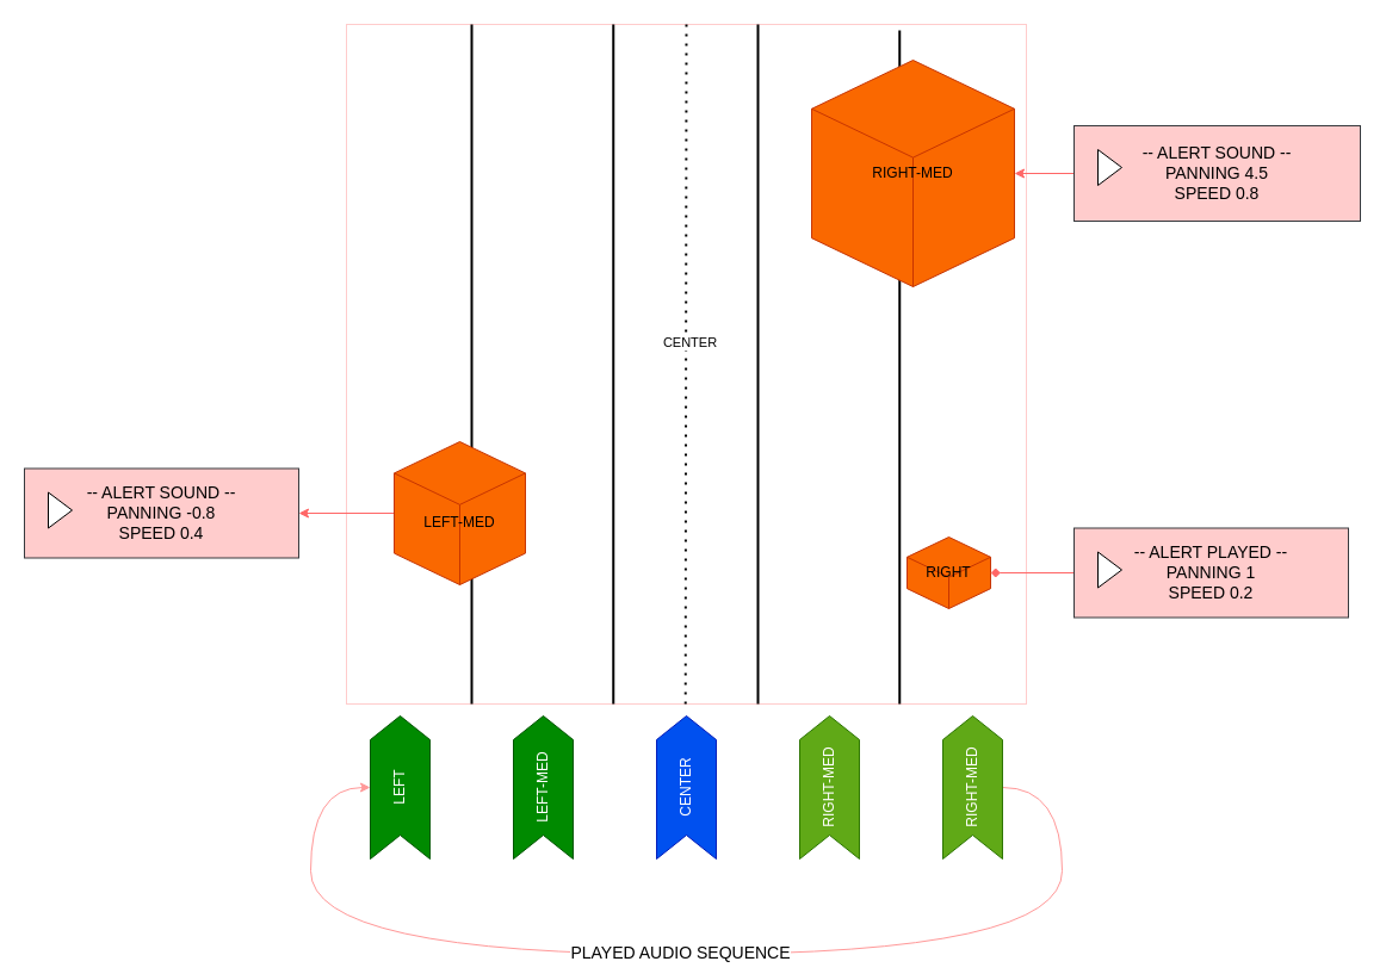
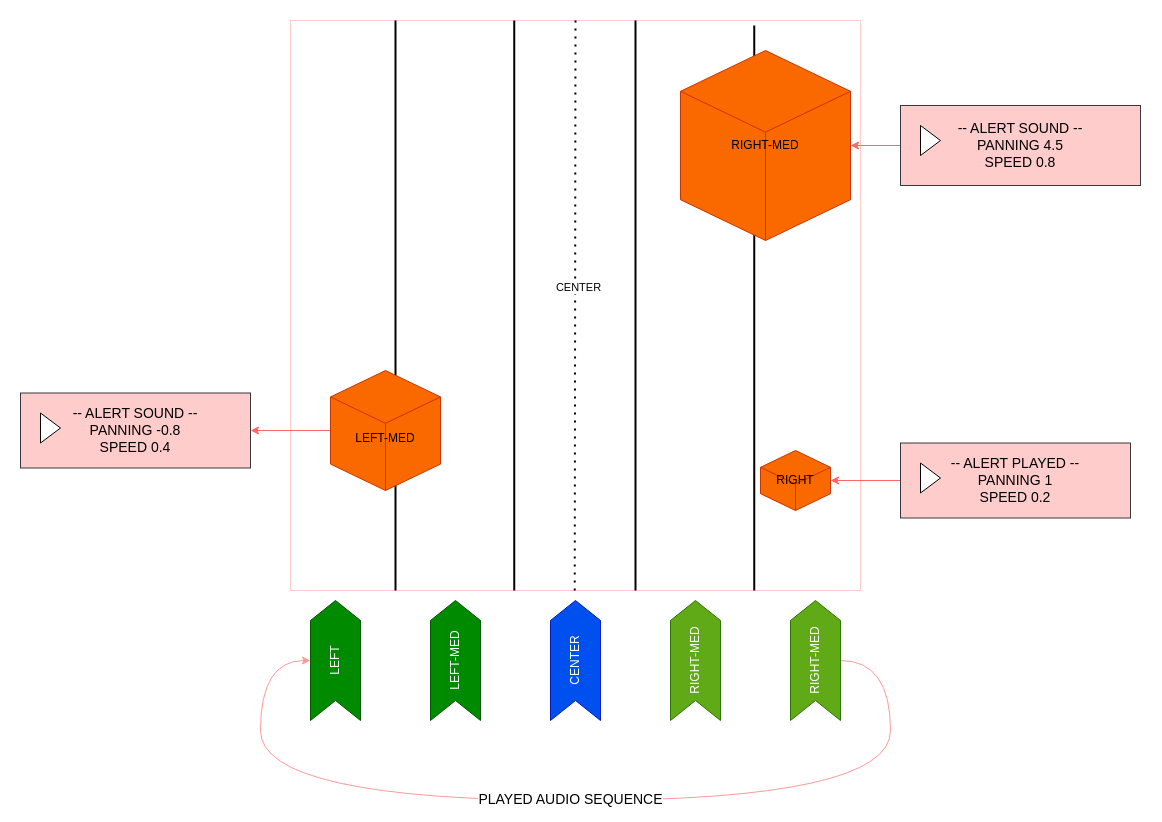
  <mxCell id="0" />
  <mxCell id="1" parent="0" />
  <mxCell id="2" value="" style="whiteSpace=wrap;html=1;aspect=fixed;strokeColor=#FFCCCC;" parent="1" vertex="1"><mxGeometry x="290" y="20" width="570" height="570" as="geometry" /></mxCell>
  <mxCell id="3" value="LEFT" style="shape=step;perimeter=stepPerimeter;whiteSpace=wrap;html=1;fixedSize=1;fillColor=#008a00;strokeColor=#005700;rotation=-90;fontColor=#ffffff;" parent="1" vertex="1"><mxGeometry x="275" y="635" width="120" height="50" as="geometry" /></mxCell>
  <mxCell id="4" value="" style="endArrow=none;dashed=1;html=1;dashPattern=1 3;strokeWidth=2;rounded=0;entryX=0.5;entryY=0;entryDx=0;entryDy=0;" parent="1" edge="1" target="2"><mxGeometry width="50" height="50" relative="1" as="geometry"><mxPoint x="574.23" y="590" as="sourcePoint" /><mxPoint x="574" y="30" as="targetPoint" /></mxGeometry></mxCell>
  <mxCell id="5" value="CENTER" style="edgeLabel;html=1;align=center;verticalAlign=middle;resizable=0;points=[];" parent="4" vertex="1" connectable="0"><mxGeometry x="0.07" y="-3" relative="1" as="geometry"><mxPoint y="1" as="offset" /></mxGeometry></mxCell>
  <mxCell id="6" value="" style="endArrow=none;html=1;strokeWidth=2;rounded=0;" edge="1" parent="1"><mxGeometry width="50" height="50" relative="1" as="geometry"><mxPoint x="395" y="590" as="sourcePoint" /><mxPoint x="395" y="20" as="targetPoint" /></mxGeometry></mxCell>
  <mxCell id="7" value="" style="endArrow=none;html=1;strokeWidth=2;rounded=0;" edge="1" parent="1"><mxGeometry width="50" height="50" relative="1" as="geometry"><mxPoint x="753.75" y="590" as="sourcePoint" /><mxPoint x="753.75" y="25" as="targetPoint" /></mxGeometry></mxCell>
  <mxCell id="8" value="" style="endArrow=none;html=1;strokeWidth=2;rounded=0;" edge="1" parent="1"><mxGeometry width="50" height="50" relative="1" as="geometry"><mxPoint x="635" y="590" as="sourcePoint" /><mxPoint x="635" y="20" as="targetPoint" /></mxGeometry></mxCell>
  <mxCell id="9" value="" style="endArrow=none;html=1;strokeWidth=2;rounded=0;" edge="1" parent="1"><mxGeometry width="50" height="50" relative="1" as="geometry"><mxPoint x="513.75" y="590" as="sourcePoint" /><mxPoint x="513.75" y="20" as="targetPoint" /></mxGeometry></mxCell>
  <mxCell id="10" value="LEFT-MED" style="shape=step;perimeter=stepPerimeter;whiteSpace=wrap;html=1;fixedSize=1;fillColor=#008a00;strokeColor=#005700;rotation=-90;fontColor=#ffffff;" vertex="1" parent="1"><mxGeometry x="395" y="635" width="120" height="50" as="geometry" /></mxCell>
  <mxCell id="11" value="CENTER" style="shape=step;perimeter=stepPerimeter;whiteSpace=wrap;html=1;fixedSize=1;rotation=-90;fillColor=#0050ef;fontColor=#ffffff;strokeColor=#001DBC;" vertex="1" parent="1"><mxGeometry x="515" y="635" width="120" height="50" as="geometry" /></mxCell>
  <mxCell id="12" value="RIGHT-MED" style="shape=step;perimeter=stepPerimeter;whiteSpace=wrap;html=1;fixedSize=1;fillColor=#60a917;strokeColor=#2D7600;rotation=-90;fontColor=#ffffff;" vertex="1" parent="1"><mxGeometry x="635" y="635" width="120" height="50" as="geometry" /></mxCell>
  <mxCell id="13" style="edgeStyle=orthogonalEdgeStyle;rounded=0;orthogonalLoop=1;jettySize=auto;html=1;entryX=0.5;entryY=0;entryDx=0;entryDy=0;curved=1;strokeColor=#FF9999;" edge="1" parent="1" source="15" target="3"><mxGeometry relative="1" as="geometry"><Array as="points"><mxPoint x="890" y="660" /><mxPoint x="890" y="800" /><mxPoint x="260" y="800" /><mxPoint x="260" y="660" /></Array></mxGeometry></mxCell>
  <mxCell id="14" value="&lt;font style=&quot;font-size: 14px;&quot;&gt;PLAYED AUDIO SEQUENCE&lt;/font&gt;" style="edgeLabel;html=1;align=center;verticalAlign=middle;resizable=0;points=[];" vertex="1" connectable="0" parent="13"><mxGeometry x="0.011" y="-2" relative="1" as="geometry"><mxPoint as="offset" /></mxGeometry></mxCell>
  <mxCell id="15" value="RIGHT-MED" style="shape=step;perimeter=stepPerimeter;whiteSpace=wrap;html=1;fixedSize=1;fillColor=#60a917;strokeColor=#2D7600;rotation=-90;fontColor=#ffffff;" vertex="1" parent="1"><mxGeometry x="755" y="635" width="120" height="50" as="geometry" /></mxCell>
  <mxCell id="16" style="edgeStyle=orthogonalEdgeStyle;rounded=0;orthogonalLoop=1;jettySize=auto;html=1;entryX=1;entryY=0.5;entryDx=0;entryDy=0;strokeColor=#FF6666;" edge="1" parent="1" source="17" target="26"><mxGeometry relative="1" as="geometry" /></mxCell>
  <mxCell id="17" value="&lt;div&gt;&lt;br&gt;&lt;/div&gt;LEFT-MED" style="html=1;whiteSpace=wrap;shape=isoCube2;backgroundOutline=1;isoAngle=15;fillColor=#fa6800;fontColor=#000000;strokeColor=#C73500;" vertex="1" parent="1"><mxGeometry x="330" y="370" width="110" height="120" as="geometry" /></mxCell>
  <mxCell id="18" value="RIGHT-MED" style="html=1;whiteSpace=wrap;shape=isoCube2;backgroundOutline=1;isoAngle=15;fillColor=#fa6800;fontColor=#000000;strokeColor=#C73500;" vertex="1" parent="1"><mxGeometry x="680" y="50" width="170" height="190" as="geometry" /></mxCell>
  <mxCell id="19" value="RIGHT" style="html=1;whiteSpace=wrap;shape=isoCube2;backgroundOutline=1;isoAngle=15;fillColor=#fa6800;fontColor=#000000;strokeColor=#C73500;" vertex="1" parent="1"><mxGeometry x="760" y="450" width="70" height="60" as="geometry" /></mxCell>
  <mxCell id="20" style="edgeStyle=orthogonalEdgeStyle;rounded=0;orthogonalLoop=1;jettySize=auto;html=1;strokeColor=#FF6666;" edge="1" parent="1" source="21" target="18"><mxGeometry relative="1" as="geometry" /></mxCell>
  <mxCell id="21" value="-- ALERT SOUND --&lt;br style=&quot;font-size: 14px;&quot;&gt;PANNING&amp;nbsp;&lt;span style=&quot;background-color: initial;&quot;&gt;4.5&lt;br&gt;SPEED 0.8&lt;/span&gt;" style="html=1;whiteSpace=wrap;container=1;recursiveResize=0;collapsible=0;fontSize=14;fillColor=#ffcccc;strokeColor=#36393d;" vertex="1" parent="1"><mxGeometry x="900" y="105" width="240" height="80" as="geometry" /></mxCell>
  <mxCell id="22" value="" style="triangle;html=1;whiteSpace=wrap;" vertex="1" parent="21"><mxGeometry x="20" y="20" width="20" height="30" as="geometry" /></mxCell>
- <mxCell id="23" value="" style="edgeStyle=orthogonalEdgeStyle;rounded=0;orthogonalLoop=1;jettySize=auto;html=1;strokeColor=#FF6666;endArrow=diamond;" edge="1" parent="1" source="24" target="19"><mxGeometry relative="1" as="geometry" /></mxCell>
+ <mxCell id="23" value="" style="edgeStyle=orthogonalEdgeStyle;rounded=0;orthogonalLoop=1;jettySize=auto;html=1;strokeColor=#FF6666;" edge="1" parent="1" source="24" target="19"><mxGeometry relative="1" as="geometry" /></mxCell>
  <mxCell id="24" value="-- ALERT PLAYED --&lt;br style=&quot;font-size: 14px;&quot;&gt;PANNING 1&lt;div&gt;SPEED 0.2&lt;/div&gt;" style="html=1;whiteSpace=wrap;container=1;recursiveResize=0;collapsible=0;fontSize=14;fillColor=#ffcccc;strokeColor=#36393d;" vertex="1" parent="1"><mxGeometry x="900" y="442.5" width="230" height="75" as="geometry" /></mxCell>
  <mxCell id="25" value="" style="triangle;html=1;whiteSpace=wrap;" vertex="1" parent="24"><mxGeometry x="20" y="20" width="20" height="30" as="geometry" /></mxCell>
  <mxCell id="26" value="-- ALERT SOUND --&lt;br style=&quot;font-size: 14px;&quot;&gt;PANNING -0.8&lt;br&gt;SPEED 0.4" style="html=1;whiteSpace=wrap;container=1;recursiveResize=0;collapsible=0;fontSize=14;fillColor=#ffcccc;strokeColor=#36393d;" vertex="1" parent="1"><mxGeometry x="20" y="392.5" width="230" height="75" as="geometry" /></mxCell>
  <mxCell id="27" value="" style="triangle;html=1;whiteSpace=wrap;" vertex="1" parent="26"><mxGeometry x="20" y="20" width="20" height="30" as="geometry" /></mxCell>
